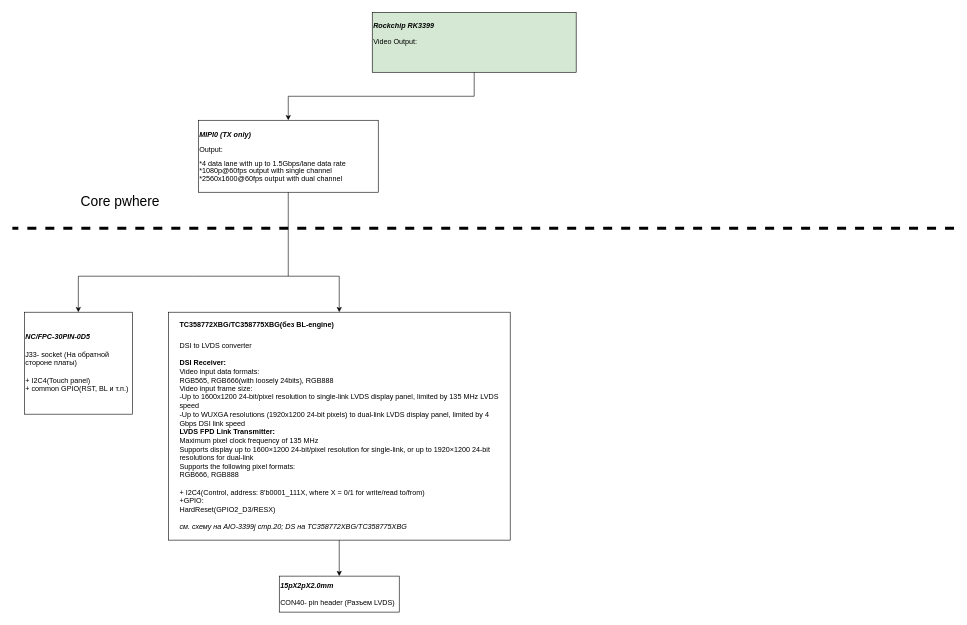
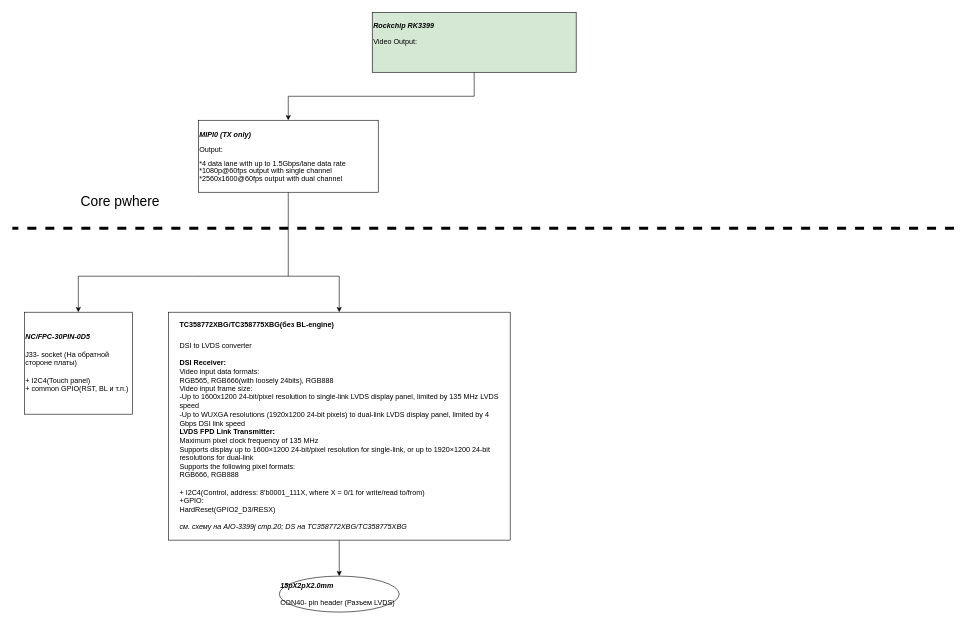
  <mxCell id="0" />
  <mxCell id="1" parent="0" />
  <mxCell id="2" value="&lt;span style=&quot;background-color: initial;&quot;&gt;&lt;div style=&quot;&quot;&gt;&lt;span style=&quot;background-color: initial;&quot;&gt;&lt;i style=&quot;&quot;&gt;&lt;b&gt;Rockchip RK3399&lt;/b&gt;&lt;/i&gt;&lt;/span&gt;&lt;/div&gt;&lt;/span&gt;&lt;span style=&quot;background-color: initial;&quot;&gt;&lt;div style=&quot;&quot;&gt;&lt;span style=&quot;background-color: initial;&quot;&gt;&lt;br&gt;&lt;/span&gt;&lt;/div&gt;&lt;div style=&quot;&quot;&gt;&lt;span style=&quot;background-color: initial;&quot;&gt;Video Output:&lt;br&gt;&lt;br&gt;&lt;br&gt;&lt;/span&gt;&lt;/div&gt;&lt;/span&gt;" style="rounded=0;whiteSpace=wrap;html=1;align=left;fillColor=#d5e8d4;" vertex="1" parent="1"><mxGeometry x="620" y="20" width="340" height="100" as="geometry" /></mxCell>
  <mxCell id="3" value="&lt;p style=&quot;line-height: 100%;&quot; class=&quot;MsoNormal&quot;&gt;&lt;i style=&quot;&quot;&gt;&lt;span style=&quot;font-weight: bold; background-color: initial;&quot;&gt;MIPI0 (TX &lt;/span&gt;&lt;span style=&quot;background-color: initial;&quot;&gt;&lt;b&gt;only)&lt;/b&gt;&lt;/span&gt;&lt;/i&gt;&lt;/p&gt;&lt;p style=&quot;line-height: 100%;&quot; class=&quot;MsoNormal&quot;&gt;Output:&lt;/p&gt;&lt;p style=&quot;line-height: 100%;&quot; class=&quot;MsoNormal&quot;&gt;*4 data lane with up to 1.5Gbps/lane data rate&lt;br&gt;*1080p@60fps output with single channel&lt;br&gt;*2560x1600@60fps output with dual channel&lt;br&gt;&lt;/p&gt;&lt;p&gt;&lt;/p&gt;&lt;p&gt;&lt;/p&gt;&lt;p&gt;&lt;/p&gt;" style="rounded=0;whiteSpace=wrap;html=1;align=left;" vertex="1" parent="1"><mxGeometry x="330" y="200" width="300" height="120" as="geometry" /></mxCell>
  <mxCell id="4" value="" style="endArrow=none;html=1;rounded=0;entryX=0.5;entryY=1;entryDx=0;entryDy=0;exitX=0.5;exitY=0;exitDx=0;exitDy=0;edgeStyle=orthogonalEdgeStyle;endFill=0;startArrow=classic;startFill=1;" edge="1" parent="1" source="3" target="2"><mxGeometry width="50" height="50" relative="1" as="geometry"><mxPoint x="697" y="180" as="sourcePoint" /><mxPoint x="917" y="120" as="targetPoint" /></mxGeometry></mxCell>
  <mxCell id="5" value="&lt;b&gt;&lt;i&gt;NC/FPC-30PIN-0D5&lt;br&gt;&lt;/i&gt;&lt;/b&gt;&lt;br&gt;J33- socket (На обратной стороне платы)&lt;br&gt;&lt;br&gt;+ I2C4(Touch panel)&lt;br&gt;+ common GPIO(RST, BL и т.п.)" style="rounded=0;whiteSpace=wrap;html=1;align=left;" vertex="1" parent="1"><mxGeometry x="40" y="520" width="180" height="170" as="geometry" /></mxCell>
  <mxCell id="6" value="" style="endArrow=none;html=1;rounded=0;entryX=0.5;entryY=1;entryDx=0;entryDy=0;exitX=0.5;exitY=0;exitDx=0;exitDy=0;edgeStyle=orthogonalEdgeStyle;startArrow=classic;startFill=1;" edge="1" parent="1" source="5" target="3"><mxGeometry width="50" height="50" relative="1" as="geometry"><mxPoint x="330" y="460" as="sourcePoint" /><mxPoint x="650" y="360" as="targetPoint" /><Array as="points"><mxPoint x="320" y="460" /><mxPoint x="510" y="460" /></Array></mxGeometry></mxCell>
  <mxCell id="7" value="" style="endArrow=none;dashed=1;html=1;rounded=0;strokeWidth=5;jumpSize=6;" edge="1" parent="1"><mxGeometry width="50" height="50" relative="1" as="geometry"><mxPoint x="1590" y="380" as="sourcePoint" /><mxPoint x="20" y="380" as="targetPoint" /></mxGeometry></mxCell>
  <mxCell id="8" value="" style="endArrow=classic;html=1;rounded=0;strokeWidth=1;fontSize=23;jumpSize=6;entryX=0.5;entryY=0;entryDx=0;entryDy=0;edgeStyle=orthogonalEdgeStyle;startArrow=none;startFill=0;endFill=1;" edge="1" parent="1" target="10"><mxGeometry width="50" height="50" relative="1" as="geometry"><mxPoint x="480" y="460" as="sourcePoint" /><mxPoint x="586" y="520" as="targetPoint" /><Array as="points"><mxPoint x="565" y="460" /></Array></mxGeometry></mxCell>
  <mxCell id="9" value="&lt;span style=&quot;font-size: 23px;&quot;&gt;Core p&lt;/span&gt;&lt;span style=&quot;font-size: 23px;&quot;&gt;where&lt;/span&gt;" style="text;html=1;strokeColor=none;fillColor=none;align=center;verticalAlign=middle;whiteSpace=wrap;rounded=0;" vertex="1" parent="1"><mxGeometry x="50" y="310" width="300" height="50" as="geometry" /></mxCell>
  <mxCell id="10" value="&lt;div style=&quot;text-align: left;&quot;&gt;&lt;font style=&quot;font-size: 12px;&quot;&gt;&lt;b&gt;&lt;span style=&quot;background-color: initial; vertical-align: super;&quot;&gt;TC358772XBG/&lt;/span&gt;&lt;span style=&quot;background-color: initial; vertical-align: super;&quot;&gt;TC358775XBG(без BL-engine)&lt;/span&gt;&lt;/b&gt;&lt;/font&gt;&lt;/div&gt;&lt;div style=&quot;text-align: left;&quot;&gt;&lt;font style=&quot;font-size: 12px;&quot;&gt;&lt;i&gt;&lt;br&gt;&lt;/i&gt;&lt;span style=&quot;background-color: initial;&quot;&gt;DSI to LVDS converter&lt;/span&gt;&lt;/font&gt;&lt;/div&gt;&lt;div style=&quot;text-align: left;&quot;&gt;&lt;font style=&quot;font-size: 12px;&quot;&gt;&lt;span style=&quot;background-color: initial;&quot;&gt;&lt;br&gt;&lt;/span&gt;&lt;/font&gt;&lt;/div&gt;&lt;div style=&quot;text-align: left;&quot;&gt;&lt;span style=&quot;background-color: initial;&quot;&gt;&lt;font style=&quot;&quot;&gt;&lt;b&gt;DSI Receiver:&lt;/b&gt;&lt;br&gt;&lt;/font&gt;&lt;/span&gt;&lt;/div&gt;&lt;div style=&quot;text-align: left;&quot;&gt;&lt;span style=&quot;background-color: initial;&quot;&gt;&lt;font style=&quot;font-size: 12px;&quot;&gt;Video input data formats:&lt;/font&gt;&lt;/span&gt;&lt;/div&gt;&lt;div style=&quot;text-align: left;&quot;&gt;&lt;span style=&quot;background-color: initial;&quot;&gt;&lt;font style=&quot;&quot;&gt;RGB565,&amp;nbsp;&lt;/font&gt;&lt;/span&gt;&lt;span style=&quot;background-color: initial;&quot;&gt;RGB666(with loosely 24bits),&amp;nbsp;&lt;/span&gt;&lt;span style=&quot;background-color: initial;&quot;&gt;RGB888&lt;/span&gt;&lt;/div&gt;&lt;div style=&quot;text-align: left;&quot;&gt;&lt;span style=&quot;background-color: initial;&quot;&gt;Video input frame size:&lt;br&gt;&lt;/span&gt;&lt;/div&gt;&lt;div style=&quot;text-align: left;&quot;&gt;&lt;span style=&quot;background-color: initial;&quot;&gt;&lt;div&gt;&lt;span style=&quot;&quot;&gt;&lt;/span&gt;-Up to 1600x1200 24-bit/pixel resolution to single-link LVDS display panel, limited by 135 MHz LVDS&lt;/div&gt;&lt;div&gt;speed&lt;/div&gt;&lt;div&gt;&lt;span style=&quot;&quot;&gt;&lt;/span&gt;&lt;span style=&quot;background-color: initial;&quot;&gt;-Up to WUXGA resolutions (1920x1200 24-bit pixels) to dual-link LVDS display panel, limited by 4&lt;br&gt;Gbps DSI link speed&lt;/span&gt;&lt;br&gt;&lt;/div&gt;&lt;/span&gt;&lt;/div&gt;&lt;div style=&quot;text-align: left;&quot;&gt;&lt;span style=&quot;background-color: initial;&quot;&gt;&lt;b&gt;LVDS FPD Link Transmitter:&lt;/b&gt;&lt;br&gt;&lt;/span&gt;&lt;/div&gt;&lt;div style=&quot;text-align: left;&quot;&gt;&lt;span style=&quot;background-color: initial;&quot;&gt;Maximum pixel clock frequency of 135 MHz&lt;br&gt;&lt;div&gt;Supports display up to 1600×1200 24-bit/pixel resolution for single-link, or up to 1920×1200 24-bit&lt;/div&gt;&lt;div&gt;resolutions for dual-link&lt;br&gt;&lt;div&gt;Supports the following pixel formats:&lt;/div&gt;&lt;div&gt;&lt;span style=&quot;background-color: initial;&quot;&gt;RGB666,&amp;nbsp;&lt;/span&gt;&lt;span style=&quot;background-color: initial;&quot;&gt;RGB888&lt;/span&gt;&lt;/div&gt;&lt;/div&gt;&lt;/span&gt;&lt;/div&gt;&lt;div style=&quot;text-align: left;&quot;&gt;&lt;span style=&quot;background-color: initial;&quot;&gt;&lt;br&gt;&lt;/span&gt;&lt;/div&gt;&lt;div style=&quot;text-align: left;&quot;&gt;&lt;font style=&quot;font-size: 12px;&quot;&gt;+ I2C4(Control, address: 8'b0001_111X, where X = 0/1 for write/read to/from)&lt;/font&gt;&lt;/div&gt;&lt;div style=&quot;text-align: left;&quot;&gt;&lt;font style=&quot;font-size: 12px;&quot;&gt;&lt;span style=&quot;background-color: initial;&quot;&gt;+GPIO:&lt;/span&gt;&lt;br&gt;&lt;span style=&quot;background-color: initial;&quot;&gt;HardReset(GPIO2_D3/RESX)&lt;/span&gt;&lt;br&gt;&lt;/font&gt;&lt;/div&gt;&lt;div style=&quot;text-align: left;&quot;&gt;&lt;span style=&quot;background-color: initial;&quot;&gt;&lt;font style=&quot;font-size: 12px;&quot;&gt;&lt;br&gt;&lt;/font&gt;&lt;/span&gt;&lt;/div&gt;&lt;div style=&quot;text-align: left;&quot;&gt;&lt;i&gt;&lt;font style=&quot;font-size: 12px;&quot;&gt;см. схему на AIO-3399j&amp;nbsp;&lt;span style=&quot;background-color: initial;&quot;&gt;стр.20; DS на&amp;nbsp;&lt;/span&gt;&lt;/font&gt;&lt;/i&gt;&lt;i style=&quot;background-color: initial;&quot;&gt;&lt;span style=&quot;background-color: initial;&quot;&gt;TC358772XBG/&lt;/span&gt;&lt;span style=&quot;background-color: initial;&quot;&gt;TC358775XBG&lt;/span&gt;&lt;/i&gt;&lt;/div&gt;" style="text;html=1;strokeColor=default;fillColor=default;align=center;verticalAlign=middle;whiteSpace=wrap;rounded=0;fontSize=12;glass=0;" vertex="1" parent="1"><mxGeometry x="280" y="520" width="570" height="380" as="geometry" /></mxCell>
- <mxCell id="11" value="&lt;b&gt;&lt;i&gt;15pX2pX2.0mm&lt;/i&gt;&lt;/b&gt;&lt;br&gt;&lt;br&gt;CON40- pin header (Разъем LVDS)" style="rounded=0;whiteSpace=wrap;html=1;glass=0;strokeColor=default;fontSize=12;fillColor=default;align=left;" vertex="1" parent="1"><mxGeometry x="465" y="960" width="200" height="60" as="geometry" /></mxCell>
+ <mxCell id="11" value="&lt;b&gt;&lt;i&gt;15pX2pX2.0mm&lt;/i&gt;&lt;/b&gt;&lt;br&gt;&lt;br&gt;CON40- pin header (Разъем LVDS)" style="ellipse;whiteSpace=wrap;html=1;glass=0;strokeColor=default;fontSize=12;fillColor=default;align=left;" vertex="1" parent="1"><mxGeometry x="465" y="960" width="200" height="60" as="geometry" /></mxCell>
  <mxCell id="12" value="" style="endArrow=none;html=1;rounded=0;strokeWidth=1;fontSize=12;jumpSize=6;exitX=0.5;exitY=0;exitDx=0;exitDy=0;entryX=0.5;entryY=1;entryDx=0;entryDy=0;startArrow=classic;startFill=1;" edge="1" parent="1" source="11" target="10"><mxGeometry width="50" height="50" relative="1" as="geometry"><mxPoint x="310" y="730" as="sourcePoint" /><mxPoint x="360" y="680" as="targetPoint" /></mxGeometry></mxCell>
